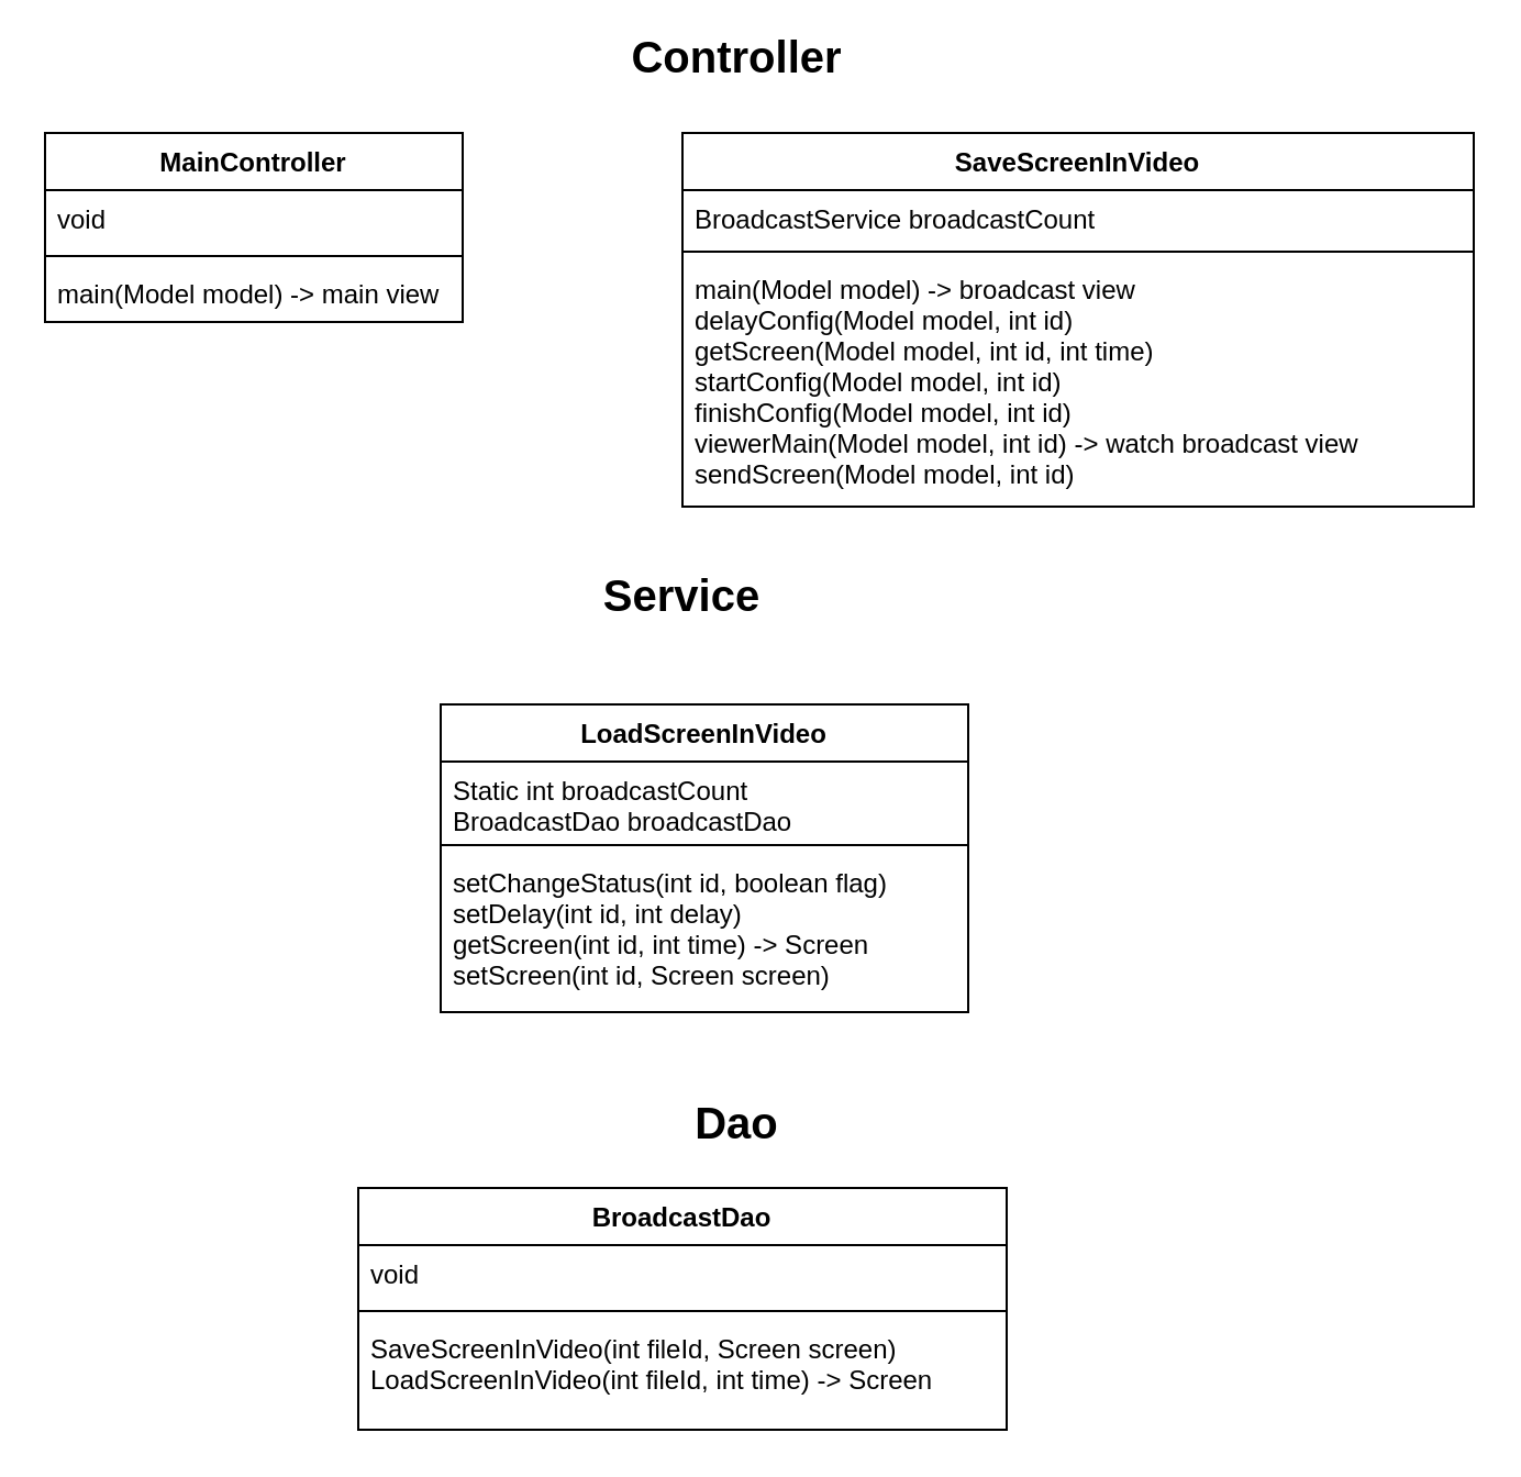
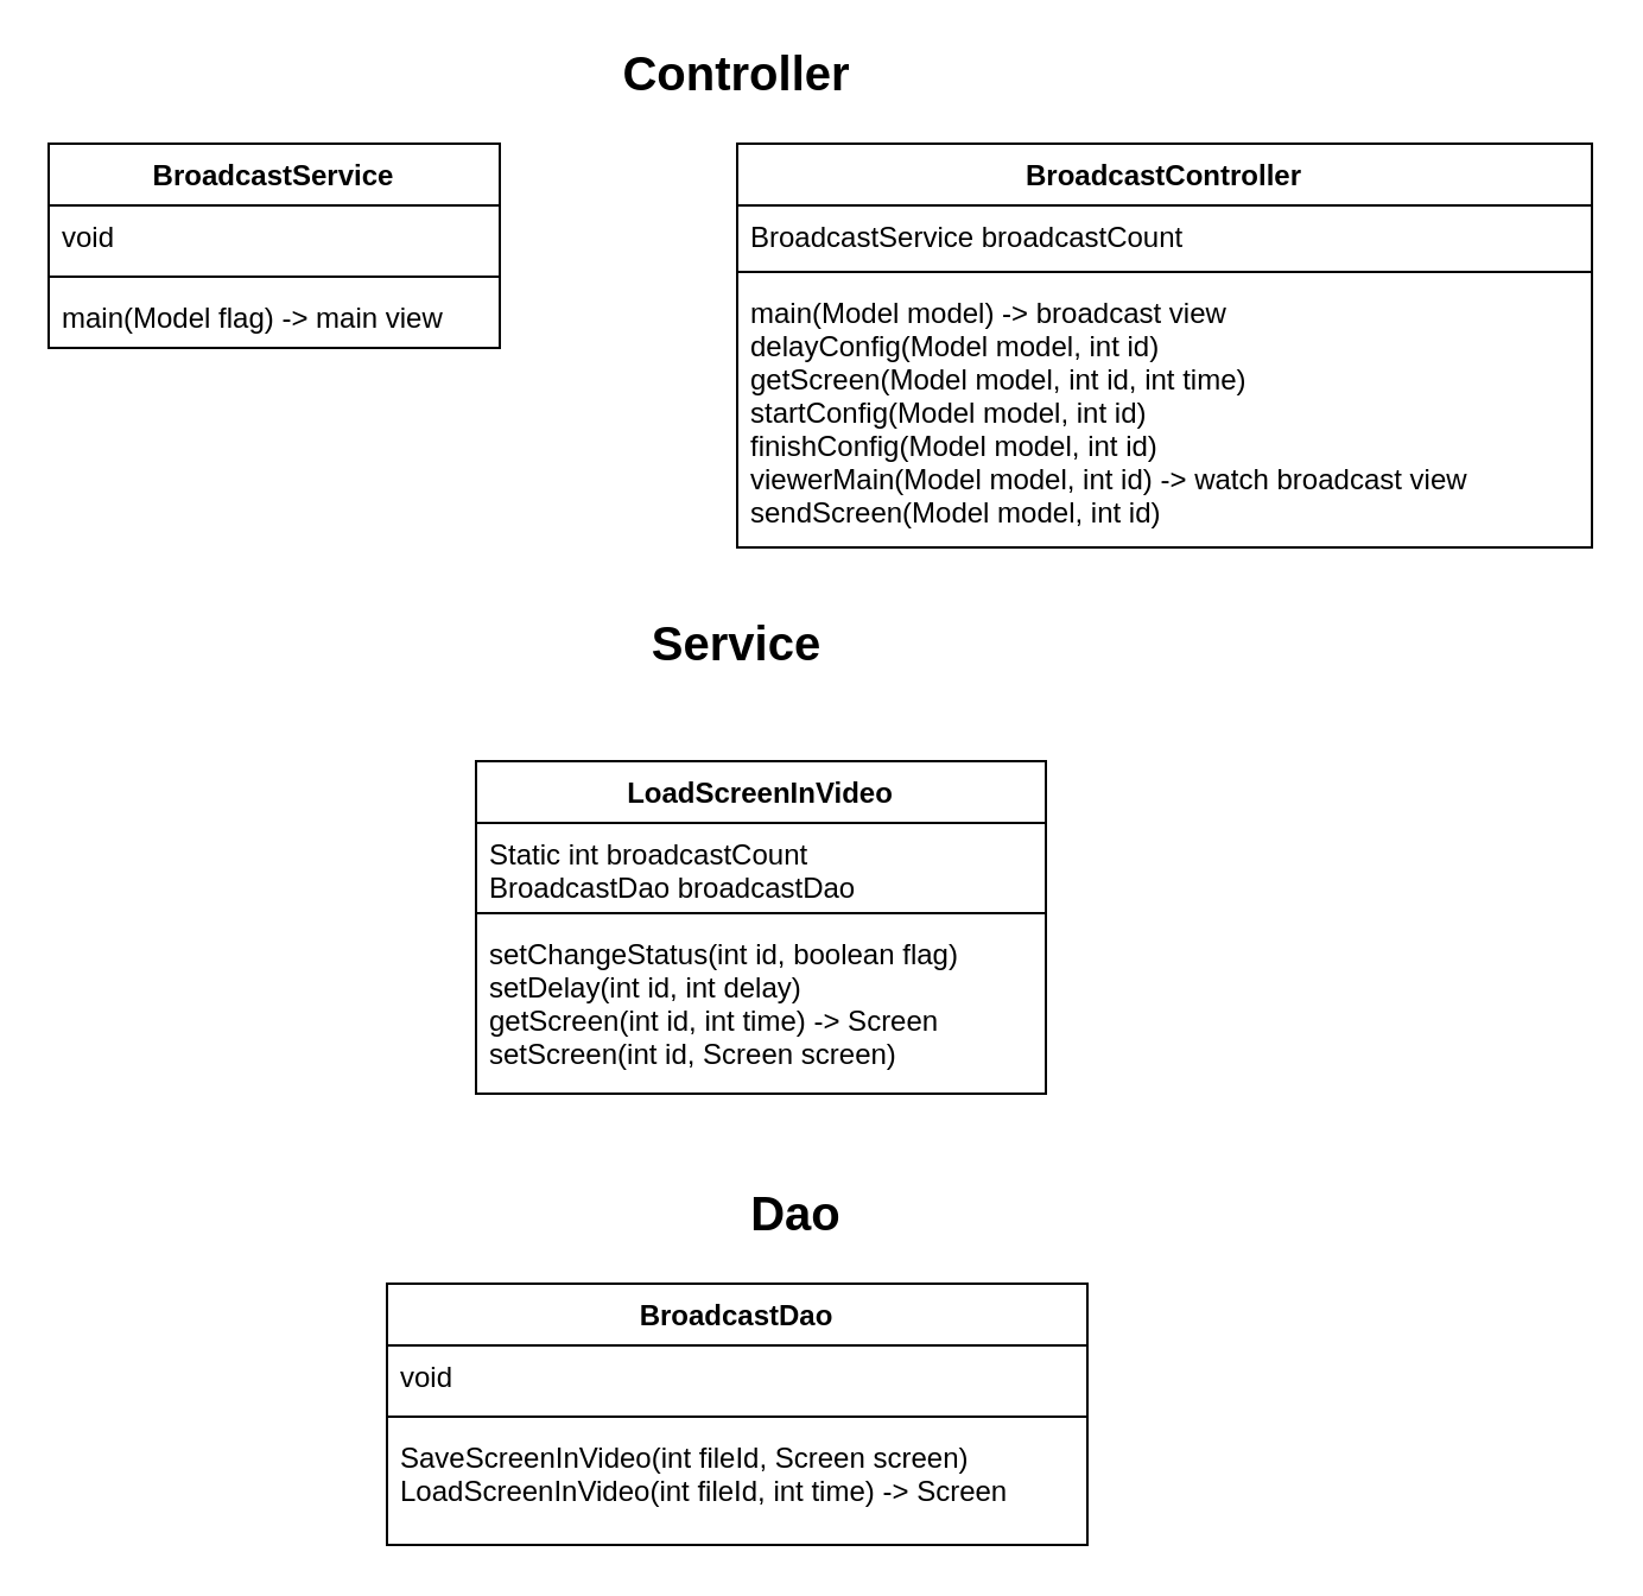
  <mxCell id="0" />
  <mxCell id="1" parent="0" />
- <mxCell id="2" value="MainController" style="swimlane;fontStyle=1;align=center;verticalAlign=top;childLayout=stackLayout;horizontal=1;startSize=26;horizontalStack=0;resizeParent=1;resizeParentMax=0;resizeLast=0;collapsible=1;marginBottom=0;" parent="1" vertex="1"><mxGeometry x="20" y="60" width="190" height="86" as="geometry" /></mxCell>
+ <mxCell id="2" value="BroadcastService" style="swimlane;fontStyle=1;align=center;verticalAlign=top;childLayout=stackLayout;horizontal=1;startSize=26;horizontalStack=0;resizeParent=1;resizeParentMax=0;resizeLast=0;collapsible=1;marginBottom=0;" parent="1" vertex="1"><mxGeometry x="20" y="60" width="190" height="86" as="geometry" /></mxCell>
  <mxCell id="3" value="void" style="text;strokeColor=none;fillColor=none;align=left;verticalAlign=top;spacingLeft=4;spacingRight=4;overflow=hidden;rotatable=0;points=[[0,0.5],[1,0.5]];portConstraint=eastwest;" parent="2" vertex="1"><mxGeometry y="26" width="190" height="26" as="geometry" /></mxCell>
  <mxCell id="4" value="" style="line;strokeWidth=1;fillColor=none;align=left;verticalAlign=middle;spacingTop=-1;spacingLeft=3;spacingRight=3;rotatable=0;labelPosition=right;points=[];portConstraint=eastwest;" parent="2" vertex="1"><mxGeometry y="52" width="190" height="8" as="geometry" /></mxCell>
- <mxCell id="5" value="main(Model model) -&gt; main view" style="text;strokeColor=none;fillColor=none;align=left;verticalAlign=top;spacingLeft=4;spacingRight=4;overflow=hidden;rotatable=0;points=[[0,0.5],[1,0.5]];portConstraint=eastwest;" parent="2" vertex="1"><mxGeometry y="60" width="190" height="26" as="geometry" /></mxCell>
- <mxCell id="6" value="SaveScreenInVideo" style="swimlane;fontStyle=1;align=center;verticalAlign=top;childLayout=stackLayout;horizontal=1;startSize=26;horizontalStack=0;resizeParent=1;resizeParentMax=0;resizeLast=0;collapsible=1;marginBottom=0;" parent="1" vertex="1"><mxGeometry x="310" y="60" width="360" height="170" as="geometry" /></mxCell>
+ <mxCell id="5" value="main(Model flag) -&gt; main view" style="text;strokeColor=none;fillColor=none;align=left;verticalAlign=top;spacingLeft=4;spacingRight=4;overflow=hidden;rotatable=0;points=[[0,0.5],[1,0.5]];portConstraint=eastwest;" parent="2" vertex="1"><mxGeometry y="60" width="190" height="26" as="geometry" /></mxCell>
+ <mxCell id="6" value="BroadcastController" style="swimlane;fontStyle=1;align=center;verticalAlign=top;childLayout=stackLayout;horizontal=1;startSize=26;horizontalStack=0;resizeParent=1;resizeParentMax=0;resizeLast=0;collapsible=1;marginBottom=0;" parent="1" vertex="1"><mxGeometry x="310" y="60" width="360" height="170" as="geometry" /></mxCell>
  <mxCell id="7" value="BroadcastService broadcastCount" style="text;strokeColor=none;fillColor=none;align=left;verticalAlign=top;spacingLeft=4;spacingRight=4;overflow=hidden;rotatable=0;points=[[0,0.5],[1,0.5]];portConstraint=eastwest;" parent="6" vertex="1"><mxGeometry y="26" width="360" height="24" as="geometry" /></mxCell>
  <mxCell id="8" value="" style="line;strokeWidth=1;fillColor=none;align=left;verticalAlign=middle;spacingTop=-1;spacingLeft=3;spacingRight=3;rotatable=0;labelPosition=right;points=[];portConstraint=eastwest;" parent="6" vertex="1"><mxGeometry y="50" width="360" height="8" as="geometry" /></mxCell>
  <mxCell id="9" value="main(Model model) -&gt; broadcast view&#10;delayConfig(Model model, int id)&#10;getScreen(Model model, int id, int time)&#10;startConfig(Model model, int id)&#10;finishConfig(Model model, int id)&#10;viewerMain(Model model, int id) -&gt; watch broadcast view&#10;sendScreen(Model model, int id)&#10;" style="text;strokeColor=none;fillColor=none;align=left;verticalAlign=top;spacingLeft=4;spacingRight=4;overflow=hidden;rotatable=0;points=[[0,0.5],[1,0.5]];portConstraint=eastwest;" parent="6" vertex="1"><mxGeometry y="58" width="360" height="112" as="geometry" /></mxCell>
- <mxCell id="10" value="&lt;font size=&quot;1&quot;&gt;&lt;b style=&quot;font-size: 20px&quot;&gt;Controller&lt;/b&gt;&lt;/font&gt;" style="text;html=1;strokeColor=none;fillColor=none;align=center;verticalAlign=middle;whiteSpace=wrap;rounded=0;" parent="1" vertex="1"><mxGeometry x="145" y="15" width="380" height="20" as="geometry" /></mxCell>
+ <mxCell id="10" value="&lt;font size=&quot;1&quot;&gt;&lt;b style=&quot;font-size: 20px&quot;&gt;Controller&lt;/b&gt;&lt;/font&gt;" style="text;html=1;strokeColor=none;fillColor=none;align=center;verticalAlign=middle;whiteSpace=wrap;rounded=0;" parent="1" vertex="1"><mxGeometry x="120" y="20" width="380" height="20" as="geometry" /></mxCell>
  <mxCell id="11" value="&lt;font size=&quot;1&quot;&gt;&lt;b style=&quot;font-size: 20px&quot;&gt;Service&lt;/b&gt;&lt;/font&gt;" style="text;html=1;strokeColor=none;fillColor=none;align=center;verticalAlign=middle;whiteSpace=wrap;rounded=0;" parent="1" vertex="1"><mxGeometry x="120" y="260" width="380" height="20" as="geometry" /></mxCell>
  <mxCell id="12" value="&lt;font size=&quot;1&quot;&gt;&lt;b style=&quot;font-size: 20px&quot;&gt;Dao&lt;/b&gt;&lt;/font&gt;" style="text;html=1;strokeColor=none;fillColor=none;align=center;verticalAlign=middle;whiteSpace=wrap;rounded=0;" parent="1" vertex="1"><mxGeometry x="145" y="500" width="380" height="20" as="geometry" /></mxCell>
  <mxCell id="13" value="LoadScreenInVideo" style="swimlane;fontStyle=1;align=center;verticalAlign=top;childLayout=stackLayout;horizontal=1;startSize=26;horizontalStack=0;resizeParent=1;resizeParentMax=0;resizeLast=0;collapsible=1;marginBottom=0;" parent="1" vertex="1"><mxGeometry x="200" y="320" width="240" height="140" as="geometry" /></mxCell>
  <mxCell id="14" value="Static int broadcastCount&#10;BroadcastDao broadcastDao" style="text;strokeColor=none;fillColor=none;align=left;verticalAlign=top;spacingLeft=4;spacingRight=4;overflow=hidden;rotatable=0;points=[[0,0.5],[1,0.5]];portConstraint=eastwest;" parent="13" vertex="1"><mxGeometry y="26" width="240" height="34" as="geometry" /></mxCell>
  <mxCell id="15" value="" style="line;strokeWidth=1;fillColor=none;align=left;verticalAlign=middle;spacingTop=-1;spacingLeft=3;spacingRight=3;rotatable=0;labelPosition=right;points=[];portConstraint=eastwest;" parent="13" vertex="1"><mxGeometry y="60" width="240" height="8" as="geometry" /></mxCell>
  <mxCell id="16" value="setChangeStatus(int id, boolean flag)&#10;setDelay(int id, int delay)&#10;getScreen(int id, int time) -&gt; Screen&#10;setScreen(int id, Screen screen)&#10;" style="text;strokeColor=none;fillColor=none;align=left;verticalAlign=top;spacingLeft=4;spacingRight=4;overflow=hidden;rotatable=0;points=[[0,0.5],[1,0.5]];portConstraint=eastwest;" parent="13" vertex="1"><mxGeometry y="68" width="240" height="72" as="geometry" /></mxCell>
  <mxCell id="17" value="BroadcastDao" style="swimlane;fontStyle=1;align=center;verticalAlign=top;childLayout=stackLayout;horizontal=1;startSize=26;horizontalStack=0;resizeParent=1;resizeParentMax=0;resizeLast=0;collapsible=1;marginBottom=0;" parent="1" vertex="1"><mxGeometry x="162.5" y="540" width="295" height="110" as="geometry" /></mxCell>
  <mxCell id="18" value="void" style="text;strokeColor=none;fillColor=none;align=left;verticalAlign=top;spacingLeft=4;spacingRight=4;overflow=hidden;rotatable=0;points=[[0,0.5],[1,0.5]];portConstraint=eastwest;" parent="17" vertex="1"><mxGeometry y="26" width="295" height="26" as="geometry" /></mxCell>
  <mxCell id="19" value="" style="line;strokeWidth=1;fillColor=none;align=left;verticalAlign=middle;spacingTop=-1;spacingLeft=3;spacingRight=3;rotatable=0;labelPosition=right;points=[];portConstraint=eastwest;" parent="17" vertex="1"><mxGeometry y="52" width="295" height="8" as="geometry" /></mxCell>
  <mxCell id="20" value="SaveScreenInVideo(int fileId, Screen screen)&#10;LoadScreenInVideo(int fileId, int time) -&gt; Screen" style="text;strokeColor=none;fillColor=none;align=left;verticalAlign=top;spacingLeft=4;spacingRight=4;overflow=hidden;rotatable=0;points=[[0,0.5],[1,0.5]];portConstraint=eastwest;" parent="17" vertex="1"><mxGeometry y="60" width="295" height="50" as="geometry" /></mxCell>
